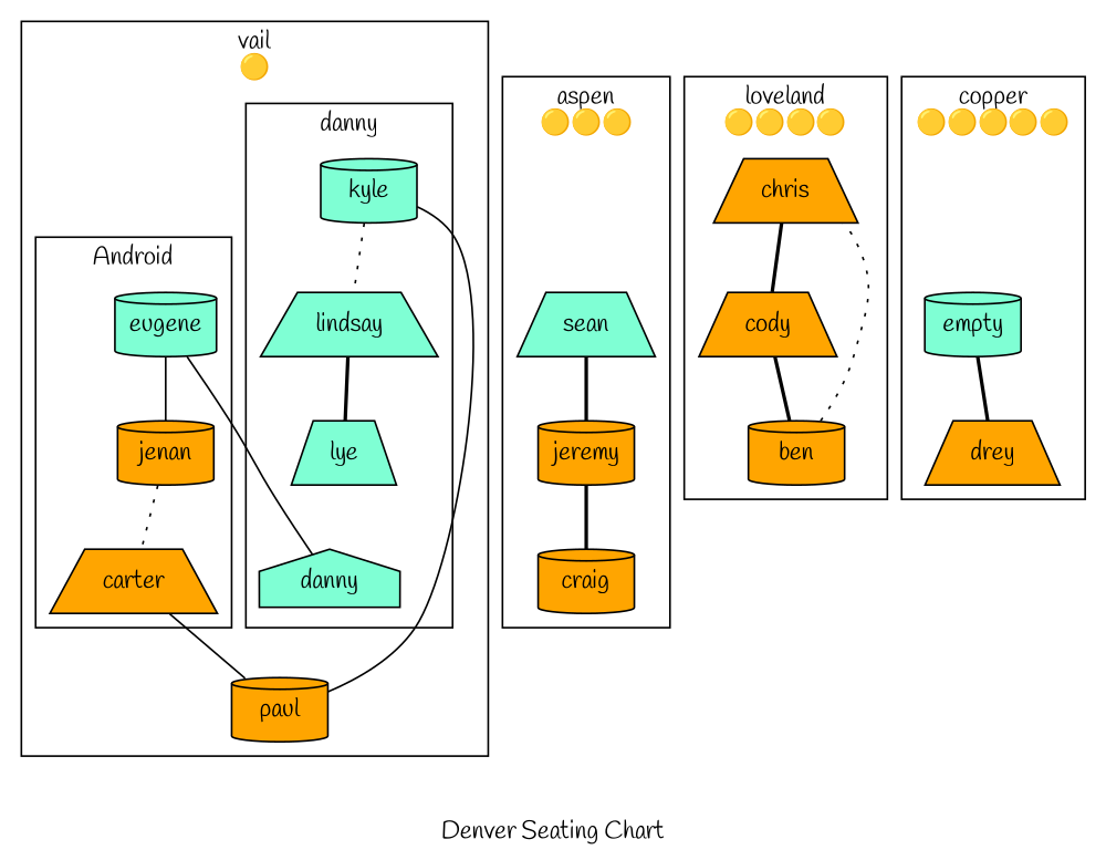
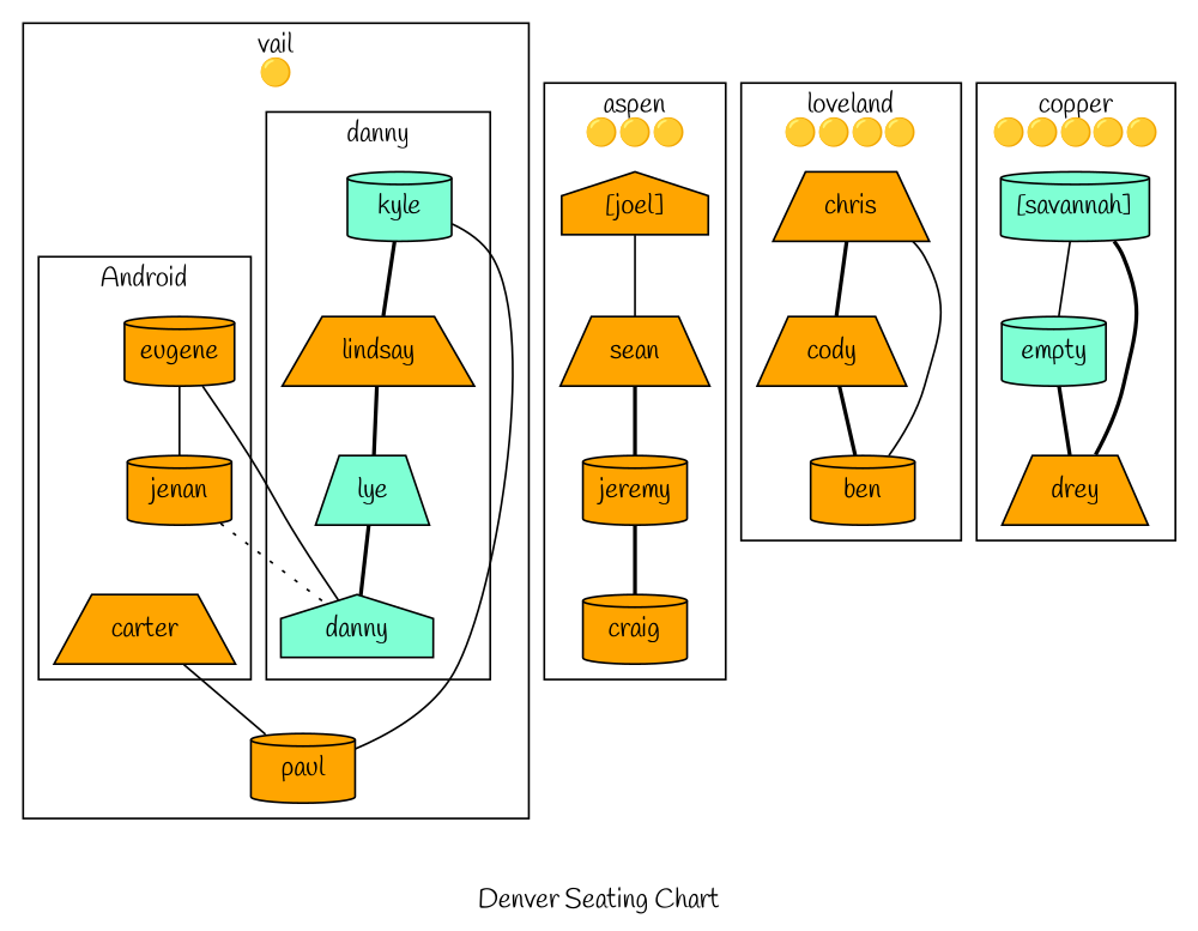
  graph {
    fontname=Handlee
    label="Denver Seating Chart"
    node [fillcolor=orange fontname=Handlee shape=cylinder style=filled]
    edge [fontname=Handlee style=bold]
    danny [fillcolor=aquamarine shape=house]
    kyle [fillcolor=aquamarine]
    lye [fillcolor=aquamarine shape=trapezium]
-   lindsay [fillcolor=aquamarine shape=trapezium]
+   lindsay [shape=trapezium]
    carter [shape=trapezium]
    jenan
-   eugene [fillcolor=aquamarine]
+   eugene
    paul
-   sean [fillcolor=aquamarine shape=trapezium]
+   sean [shape=trapezium]
    jeremy
    craig
+   n12 [label="[joel]" shape=house]
    chris [shape=trapezium]
    cody [shape=trapezium]
    ben
+   n16 [fillcolor=aquamarine label="[savannah]"]
    drey [shape=trapezium]
    empty [fillcolor=aquamarine]
    subgraph cluster_1 {
      label="vail\n🟡"
      paul
      subgraph cluster_2 {
        label=danny
        danny
        kyle
        lye
        lindsay
      }
      subgraph cluster_3 {
        label=Android
        carter
        jenan
        eugene
      }
    }
    subgraph cluster_4 {
      label="aspen\n🟡🟡🟡"
      sean
      jeremy
      craig
+     n12
    }
    subgraph cluster_5 {
      label="loveland\n🟡🟡🟡🟡"
      chris
      cody
      ben
    }
    subgraph cluster_6 {
      label="copper\n🟡🟡🟡🟡🟡"
+     n16
      drey
      empty
    }
    danny -- eugene [style=solid]
-   kyle -- lindsay [style=dotted]
+   kyle -- lindsay
+   lye -- danny
    lindsay -- lye
    carter -- paul [style=solid]
-   jenan -- carter [style=dotted]
+   jenan -- danny [style=dotted]
    eugene -- jenan [style=solid]
    paul -- kyle [style=solid]
    sean -- jeremy
    jeremy -- craig
+   n12 -- sean [style=solid]
    chris -- cody
    cody -- ben
-   ben -- chris [style=dotted]
+   ben -- chris [style=solid]
+   n16 -- empty [style=solid]
+   drey -- n16
    empty -- drey
  }
